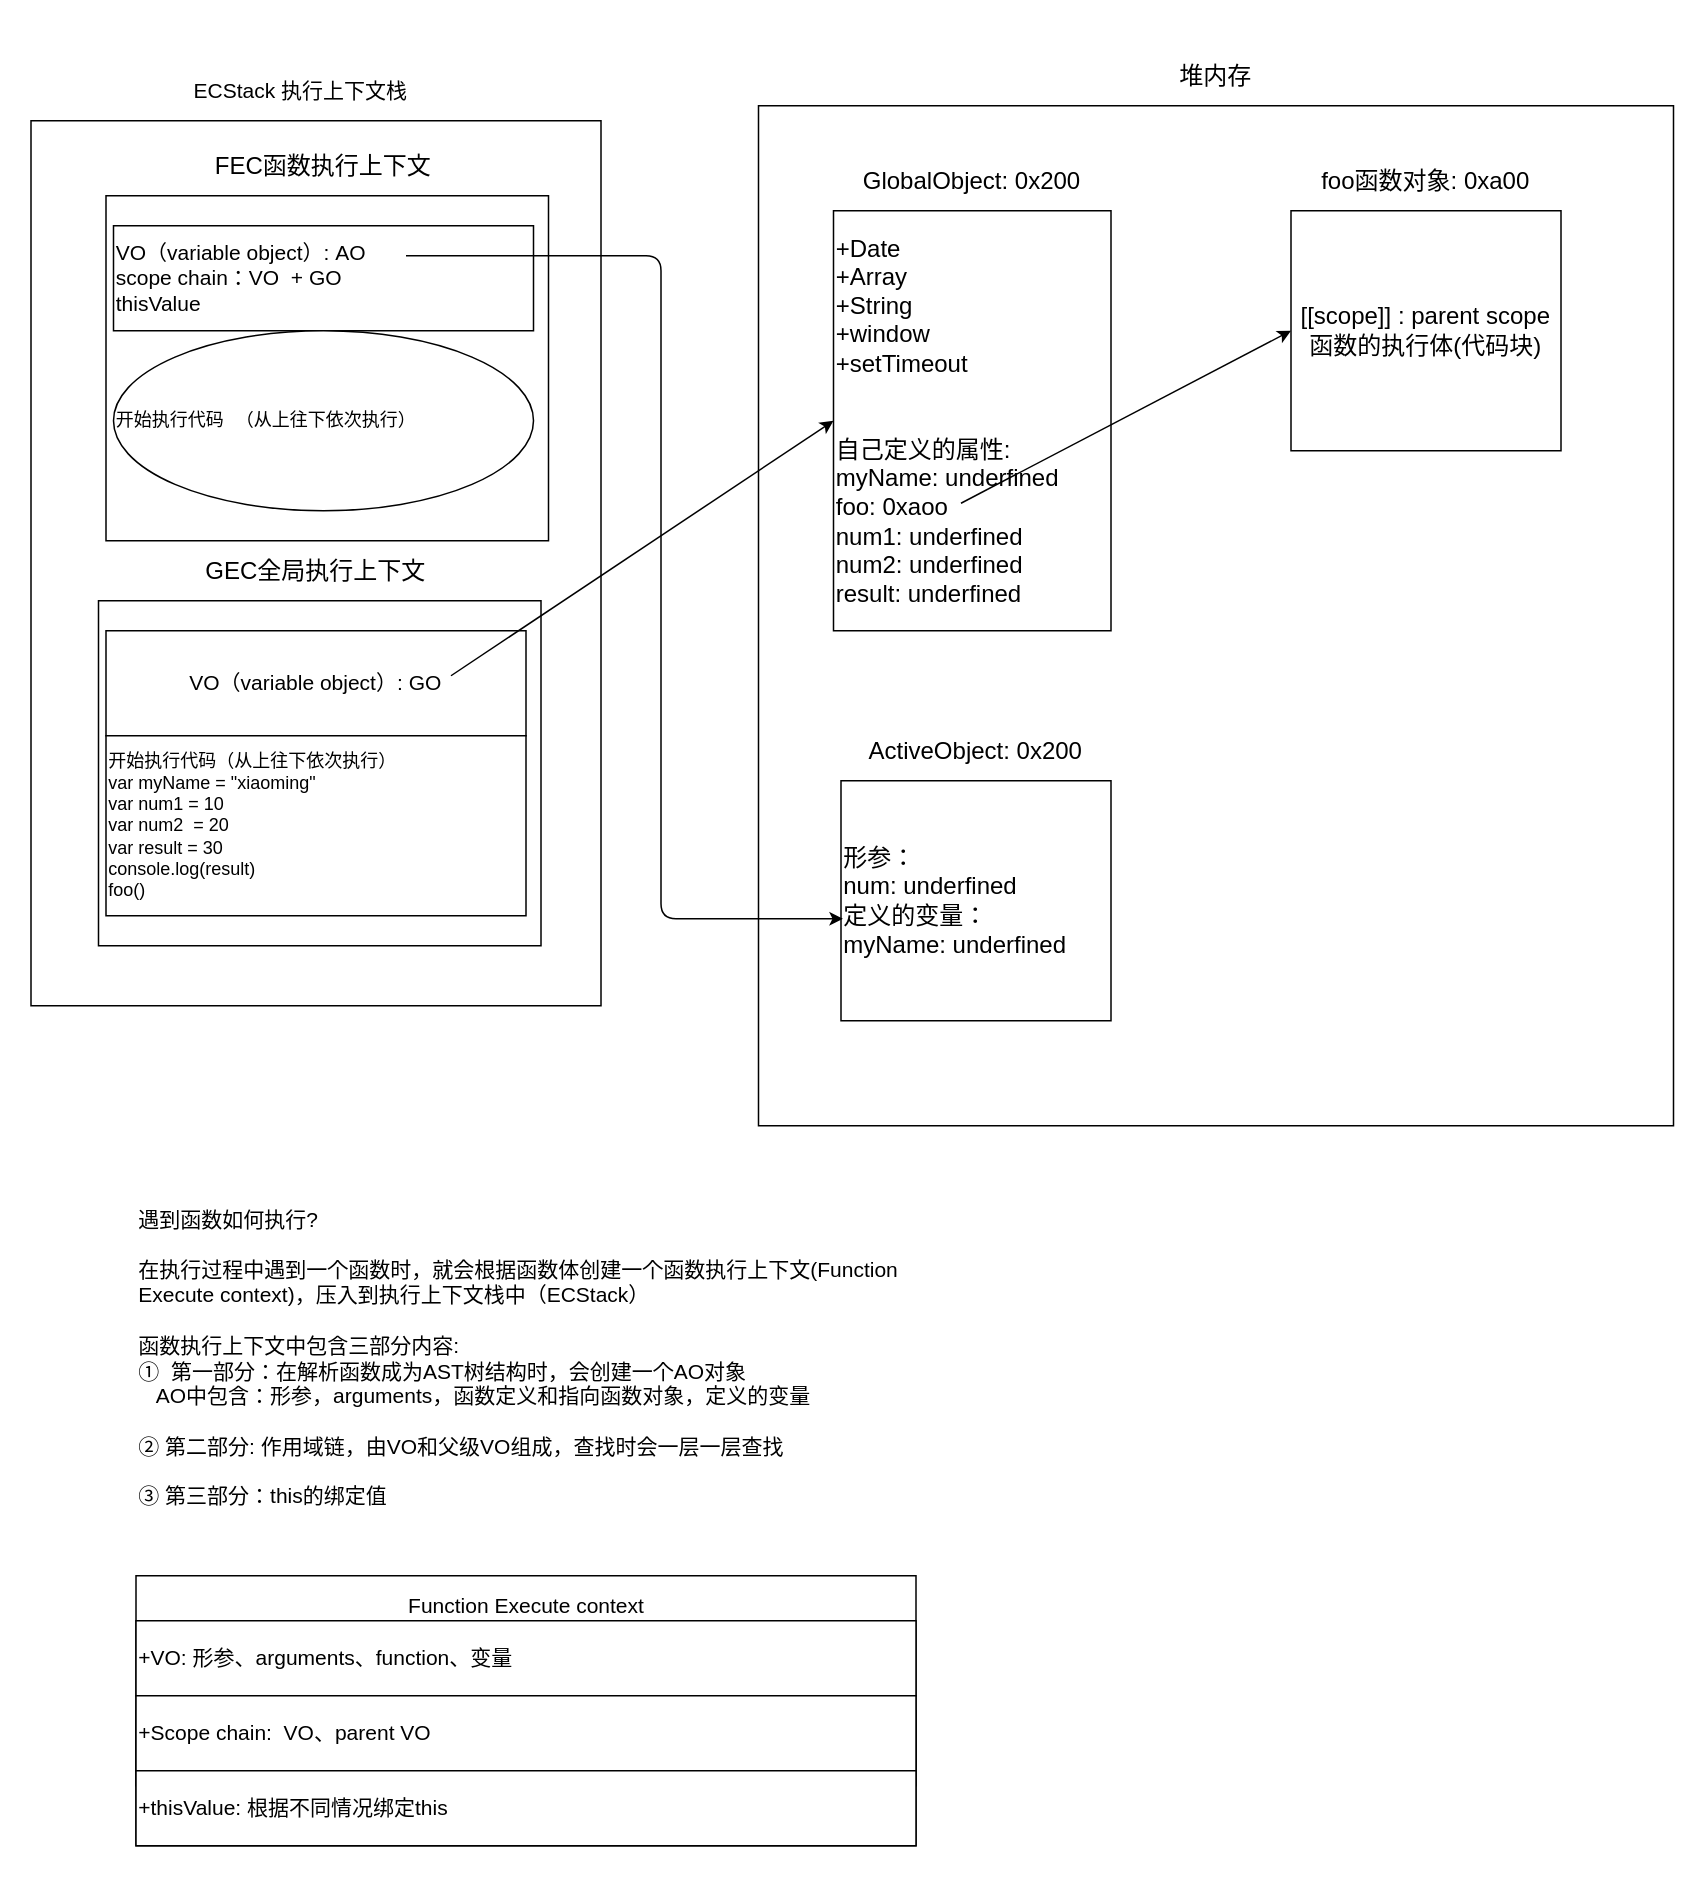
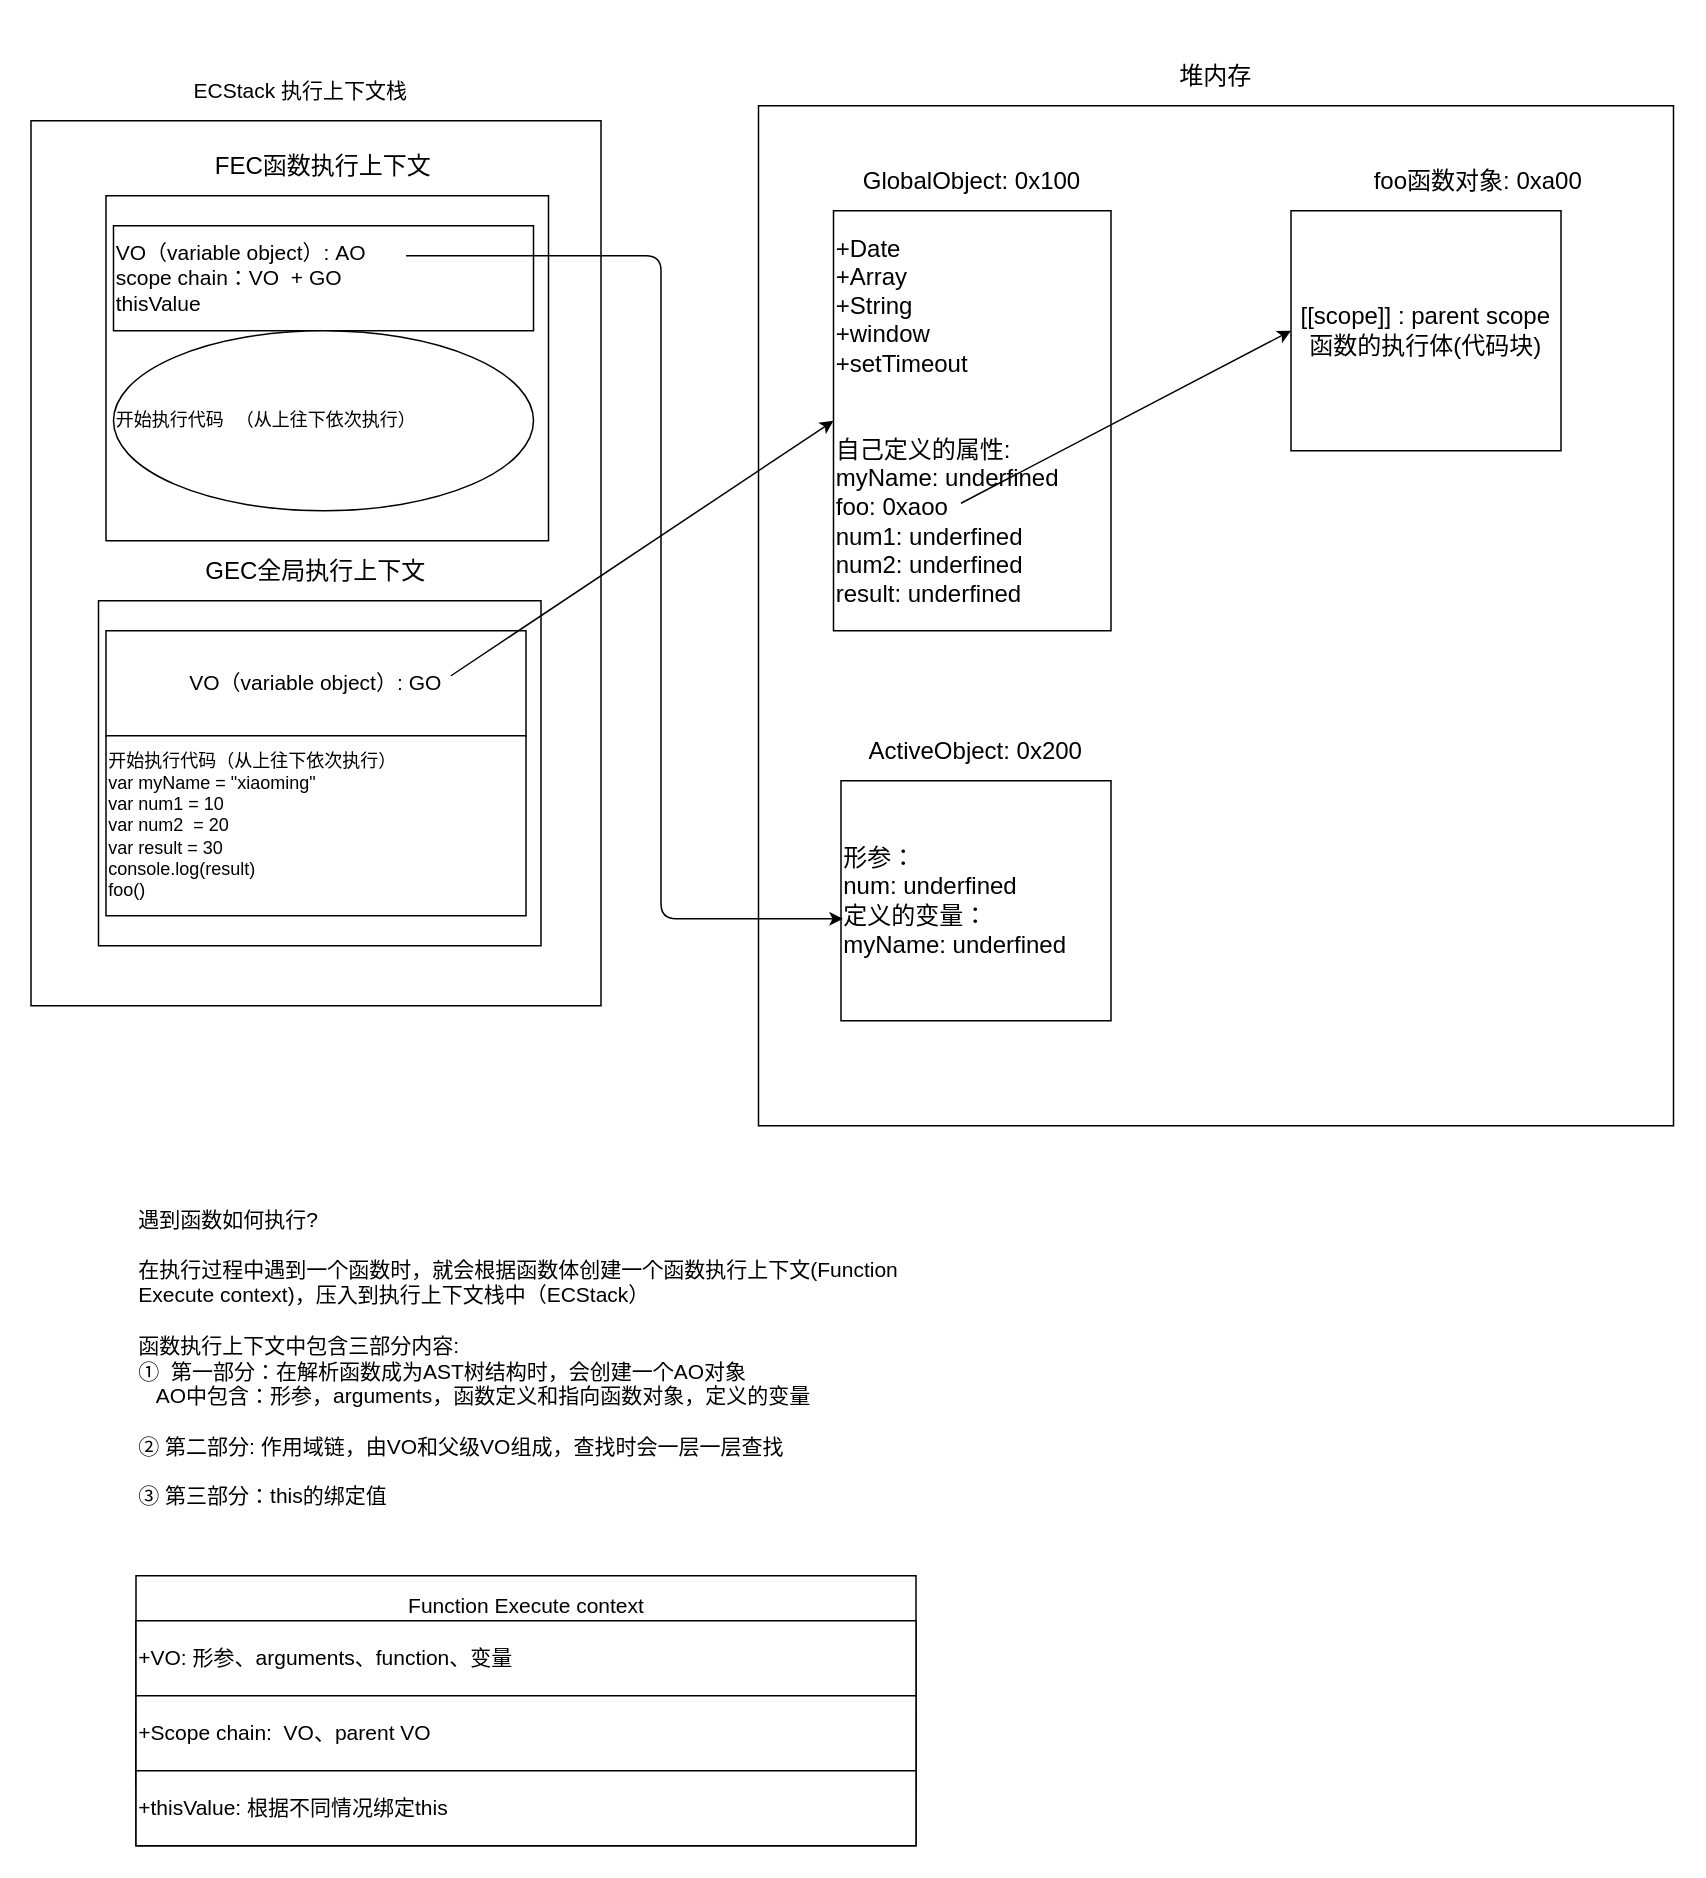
  <mxCell id="0" />
  <mxCell id="1" parent="0" />
  <mxCell id="2" value="" style="rounded=0;whiteSpace=wrap;html=1;" vertex="1" parent="1"><mxGeometry x="20" y="80" width="380" height="590" as="geometry" /></mxCell>
  <mxCell id="3" value="ECStack 执行上下文栈" style="text;html=1;strokeColor=none;fillColor=none;align=center;verticalAlign=middle;whiteSpace=wrap;rounded=0;fontSize=14;" vertex="1" parent="1"><mxGeometry x="50" y="30" width="300" height="60" as="geometry" /></mxCell>
  <mxCell id="4" value="" style="rounded=0;whiteSpace=wrap;html=1;fontSize=14;" vertex="1" parent="1"><mxGeometry x="505" y="70" width="610" height="680" as="geometry" /></mxCell>
  <mxCell id="5" value="堆内存" style="text;html=1;strokeColor=none;fillColor=none;align=center;verticalAlign=middle;whiteSpace=wrap;rounded=0;fontSize=16;" vertex="1" parent="1"><mxGeometry x="660" y="20" width="300" height="60" as="geometry" /></mxCell>
  <mxCell id="6" value="+Date&lt;br&gt;+Array&lt;br&gt;+String&lt;br&gt;+window&lt;br&gt;+setTimeout&lt;br&gt;&lt;br&gt;&lt;br&gt;自己定义的属性:&lt;br&gt;myName: underfined&lt;br&gt;foo: 0xaoo&lt;br&gt;num1: underfined&lt;br&gt;num2: underfined&lt;br&gt;result: underfined" style="rounded=0;whiteSpace=wrap;html=1;fontSize=16;align=left;" vertex="1" parent="1"><mxGeometry x="555" y="140" width="185" height="280" as="geometry" /></mxCell>
- <mxCell id="7" value="GlobalObject: 0x200" style="text;html=1;strokeColor=none;fillColor=none;align=center;verticalAlign=middle;whiteSpace=wrap;rounded=0;fontSize=16;" vertex="1" parent="1"><mxGeometry x="566" y="107.5" width="163" height="25" as="geometry" /></mxCell>
+ <mxCell id="7" value="GlobalObject: 0x100" style="text;html=1;strokeColor=none;fillColor=none;align=center;verticalAlign=middle;whiteSpace=wrap;rounded=0;fontSize=16;" vertex="1" parent="1"><mxGeometry x="566" y="107.5" width="163" height="25" as="geometry" /></mxCell>
  <mxCell id="8" value="[[scope]] : parent scope&lt;br&gt;函数的执行体(代码块)" style="rounded=0;whiteSpace=wrap;html=1;fontSize=16;" vertex="1" parent="1"><mxGeometry x="860" y="140" width="180" height="160" as="geometry" /></mxCell>
- <mxCell id="9" value="foo函数对象: 0xa00" style="text;html=1;strokeColor=none;fillColor=none;align=center;verticalAlign=middle;whiteSpace=wrap;rounded=0;fontSize=16;" vertex="1" parent="1"><mxGeometry x="855" y="110" width="190" height="20" as="geometry" /></mxCell>
+ <mxCell id="9" value="foo函数对象: 0xa00" style="text;html=1;strokeColor=none;fillColor=none;align=center;verticalAlign=middle;whiteSpace=wrap;rounded=0;fontSize=16;" vertex="1" parent="1"><mxGeometry x="890" y="110" width="190" height="20" as="geometry" /></mxCell>
  <mxCell id="10" value="" style="endArrow=classic;html=1;fontSize=16;entryX=0;entryY=0.5;entryDx=0;entryDy=0;" edge="1" parent="1" target="8"><mxGeometry width="50" height="50" relative="1" as="geometry"><mxPoint x="640" y="335" as="sourcePoint" /><mxPoint x="860" y="256.935" as="targetPoint" /></mxGeometry></mxCell>
  <mxCell id="11" value="GEC全局执行上下文" style="text;html=1;strokeColor=none;fillColor=none;align=center;verticalAlign=middle;whiteSpace=wrap;rounded=0;fontSize=16;" vertex="1" parent="1"><mxGeometry x="115" y="370" width="190" height="20" as="geometry" /></mxCell>
  <mxCell id="12" value="" style="rounded=0;whiteSpace=wrap;html=1;fontSize=16;" vertex="1" parent="1"><mxGeometry x="65" y="400" width="295" height="230" as="geometry" /></mxCell>
  <mxCell id="13" value="VO（variable object）: GO" style="rounded=0;whiteSpace=wrap;html=1;fontSize=14;" vertex="1" parent="1"><mxGeometry x="70" y="420" width="280" height="70" as="geometry" /></mxCell>
  <mxCell id="14" value="开始执行代码（从上往下依次执行）&lt;br&gt;var myName = &quot;xiaoming&quot;&lt;br&gt;var num1 = 10&lt;br&gt;var num2&amp;nbsp; = 20&lt;br&gt;var result = 30&lt;br&gt;console.log(result)&lt;br&gt;foo()" style="rounded=0;whiteSpace=wrap;html=1;fontSize=12;align=left;" vertex="1" parent="1"><mxGeometry x="70" y="490" width="280" height="120" as="geometry" /></mxCell>
  <mxCell id="15" value="遇到函数如何执行?&lt;br&gt;&lt;br&gt;在执行过程中遇到一个函数时，就会根据函数体创建一个函数执行上下文(Function Execute context)，压入到执行上下文栈中（ECStack）&lt;br&gt;&lt;br&gt;函数执行上下文中包含三部分内容:&lt;br&gt;①&amp;nbsp; 第一部分：在解析函数成为AST树结构时，会创建一个AO对象&lt;br&gt;&amp;nbsp; &amp;nbsp;AO中包含：形参，arguments，函数定义和指向函数对象，定义的变量&lt;br&gt;&lt;br&gt;② 第二部分: 作用域链，由VO和父级VO组成，查找时会一层一层查找&lt;br&gt;&lt;br&gt;③ 第三部分：this的绑定值" style="text;html=1;strokeColor=none;fillColor=none;align=left;verticalAlign=middle;whiteSpace=wrap;rounded=0;fontSize=14;" vertex="1" parent="1"><mxGeometry x="90" y="780" width="540" height="250" as="geometry" /></mxCell>
  <mxCell id="16" value="" style="rounded=0;whiteSpace=wrap;html=1;fontSize=14;align=left;" vertex="1" parent="1"><mxGeometry x="90" y="1050" width="520" height="180" as="geometry" /></mxCell>
  <mxCell id="17" value="+VO: 形参、arguments、function、变量" style="rounded=0;whiteSpace=wrap;html=1;fontSize=14;align=left;" vertex="1" parent="1"><mxGeometry x="90" y="1080" width="520" height="50" as="geometry" /></mxCell>
  <mxCell id="18" value="Function Execute context" style="text;html=1;strokeColor=none;fillColor=none;align=center;verticalAlign=middle;whiteSpace=wrap;rounded=0;fontSize=14;" vertex="1" parent="1"><mxGeometry x="242.5" y="1060" width="215" height="20" as="geometry" /></mxCell>
  <mxCell id="19" value="" style="rounded=0;whiteSpace=wrap;html=1;fontSize=14;align=left;" vertex="1" parent="1"><mxGeometry x="90" y="1140" width="520" height="50" as="geometry" /></mxCell>
  <mxCell id="20" value="+Scope chain:&amp;nbsp; VO、parent VO" style="rounded=0;whiteSpace=wrap;html=1;fontSize=14;align=left;" vertex="1" parent="1"><mxGeometry x="90" y="1130" width="520" height="50" as="geometry" /></mxCell>
  <mxCell id="21" value="+thisValue: 根据不同情况绑定this&amp;nbsp;&amp;nbsp;" style="rounded=0;whiteSpace=wrap;html=1;fontSize=14;align=left;" vertex="1" parent="1"><mxGeometry x="90" y="1180" width="520" height="50" as="geometry" /></mxCell>
  <mxCell id="22" value="FEC函数执行上下文" style="text;html=1;strokeColor=none;fillColor=none;align=center;verticalAlign=middle;whiteSpace=wrap;rounded=0;fontSize=16;" vertex="1" parent="1"><mxGeometry x="120" y="100" width="190" height="20" as="geometry" /></mxCell>
  <mxCell id="23" value="" style="rounded=0;whiteSpace=wrap;html=1;fontSize=16;" vertex="1" parent="1"><mxGeometry x="70" y="130" width="295" height="230" as="geometry" /></mxCell>
  <mxCell id="24" value="VO（variable object）: AO&lt;br&gt;scope chain：VO&amp;nbsp; + GO&lt;br&gt;thisValue" style="rounded=0;whiteSpace=wrap;html=1;fontSize=14;align=left;" vertex="1" parent="1"><mxGeometry x="75" y="150" width="280" height="70" as="geometry" /></mxCell>
  <mxCell id="25" value="开始执行代码&lt;span style=&quot;white-space: pre&quot;&gt;&#09;&lt;/span&gt;（从上往下依次执行）" style="ellipse;whiteSpace=wrap;html=1;fontSize=12;align=left;" vertex="1" parent="1"><mxGeometry x="75" y="220" width="280" height="120" as="geometry" /></mxCell>
  <mxCell id="26" value="形参：&lt;br&gt;num: underfined&lt;br&gt;定义的变量：&lt;br&gt;myName: underfined" style="rounded=0;whiteSpace=wrap;html=1;fontSize=16;align=left;" vertex="1" parent="1"><mxGeometry x="560" y="520" width="180" height="160" as="geometry" /></mxCell>
  <mxCell id="27" value="ActiveObject: 0x200" style="text;html=1;strokeColor=none;fillColor=none;align=center;verticalAlign=middle;whiteSpace=wrap;rounded=0;fontSize=16;" vertex="1" parent="1"><mxGeometry x="555" y="490" width="190" height="20" as="geometry" /></mxCell>
  <mxCell id="28" value="" style="edgeStyle=elbowEdgeStyle;elbow=horizontal;endArrow=classic;html=1;fontSize=14;entryX=0.007;entryY=0.575;entryDx=0;entryDy=0;entryPerimeter=0;" edge="1" parent="1" target="26"><mxGeometry width="50" height="50" relative="1" as="geometry"><mxPoint x="270" y="170" as="sourcePoint" /><mxPoint x="555" y="613" as="targetPoint" /><Array as="points"><mxPoint x="440" y="400" /></Array></mxGeometry></mxCell>
  <mxCell id="29" value="" style="endArrow=classic;html=1;fontSize=14;entryX=0;entryY=0.5;entryDx=0;entryDy=0;" edge="1" parent="1" target="6"><mxGeometry width="50" height="50" relative="1" as="geometry"><mxPoint x="300" y="450" as="sourcePoint" /><mxPoint x="560" y="290" as="targetPoint" /></mxGeometry></mxCell>
